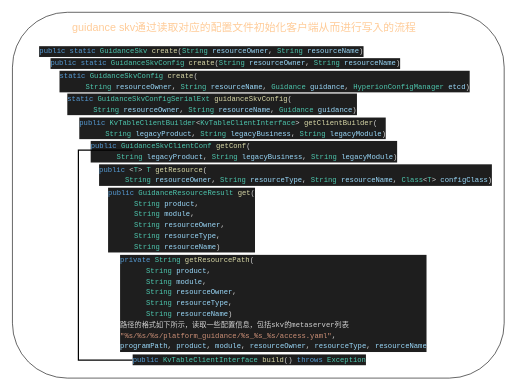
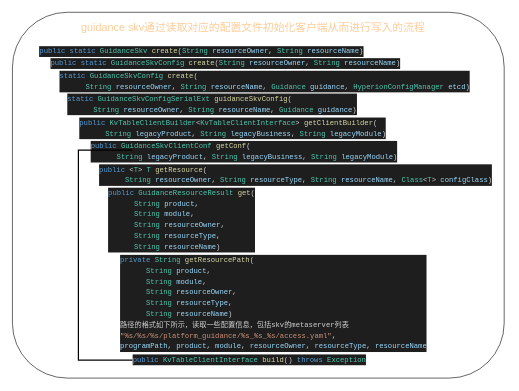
  <mxCell id="0" />
  <mxCell id="1" parent="0" />
  <mxCell id="2" value="" style="rounded=1;whiteSpace=wrap;html=1;" vertex="1" parent="1"><mxGeometry x="20" y="20" width="820" height="610" as="geometry" /></mxCell>
  <mxCell id="3" value="&lt;div style=&quot;color: rgb(212, 212, 212); background-color: rgb(30, 30, 30); font-family: Menlo, Monaco, &amp;quot;Courier New&amp;quot;, monospace; line-height: 18px; white-space-collapse: preserve;&quot;&gt;&lt;span style=&quot;color: #569cd6;&quot;&gt;public&lt;/span&gt; &lt;span style=&quot;color: #569cd6;&quot;&gt;static&lt;/span&gt; &lt;span style=&quot;color: #4ec9b0;&quot;&gt;GuidanceSkv&lt;/span&gt; &lt;span style=&quot;color: #dcdcaa;&quot;&gt;create&lt;/span&gt;(&lt;span style=&quot;color: #4ec9b0;&quot;&gt;String&lt;/span&gt; &lt;span style=&quot;color: #9cdcfe;&quot;&gt;resourceOwner&lt;/span&gt;, &lt;span style=&quot;color: #4ec9b0;&quot;&gt;String&lt;/span&gt; &lt;span style=&quot;color: #9cdcfe;&quot;&gt;resourceName&lt;/span&gt;)&lt;/div&gt;" style="text;html=1;align=center;verticalAlign=middle;resizable=0;points=[];autosize=1;strokeColor=none;fillColor=none;" vertex="1" parent="1"><mxGeometry x="50" y="70" width="570" height="30" as="geometry" /></mxCell>
  <mxCell id="4" value="&lt;div style=&quot;color: rgb(212, 212, 212); background-color: rgb(30, 30, 30); font-family: Menlo, Monaco, &amp;quot;Courier New&amp;quot;, monospace; line-height: 18px; white-space-collapse: preserve;&quot;&gt;&lt;span style=&quot;color: #569cd6;&quot;&gt;public&lt;/span&gt; &lt;span style=&quot;color: #569cd6;&quot;&gt;static&lt;/span&gt; &lt;span style=&quot;color: #4ec9b0;&quot;&gt;GuidanceSkvConfig&lt;/span&gt; &lt;span style=&quot;color: #dcdcaa;&quot;&gt;create&lt;/span&gt;(&lt;span style=&quot;color: #4ec9b0;&quot;&gt;String&lt;/span&gt; &lt;span style=&quot;color: #9cdcfe;&quot;&gt;resourceOwner&lt;/span&gt;, &lt;span style=&quot;color: #4ec9b0;&quot;&gt;String&lt;/span&gt; &lt;span style=&quot;color: #9cdcfe;&quot;&gt;resourceName&lt;/span&gt;)&lt;/div&gt;" style="text;html=1;align=center;verticalAlign=middle;resizable=0;points=[];autosize=1;strokeColor=none;fillColor=none;" vertex="1" parent="1"><mxGeometry x="70" y="90" width="610" height="30" as="geometry" /></mxCell>
  <mxCell id="5" value="&lt;div style=&quot;color: rgb(212, 212, 212); background-color: rgb(30, 30, 30); font-family: Menlo, Monaco, &amp;quot;Courier New&amp;quot;, monospace; line-height: 18px; white-space-collapse: preserve;&quot;&gt;&lt;div&gt;&lt;span style=&quot;color: #569cd6;&quot;&gt;static&lt;/span&gt; &lt;span style=&quot;color: #4ec9b0;&quot;&gt;GuidanceSkvConfig&lt;/span&gt; &lt;span style=&quot;color: #dcdcaa;&quot;&gt;create&lt;/span&gt;(&lt;/div&gt;&lt;div&gt;      &lt;span style=&quot;color: #4ec9b0;&quot;&gt;String&lt;/span&gt; &lt;span style=&quot;color: #9cdcfe;&quot;&gt;resourceOwner&lt;/span&gt;, &lt;span style=&quot;color: #4ec9b0;&quot;&gt;String&lt;/span&gt; &lt;span style=&quot;color: #9cdcfe;&quot;&gt;resourceName&lt;/span&gt;, &lt;span style=&quot;color: #4ec9b0;&quot;&gt;Guidance&lt;/span&gt; &lt;span style=&quot;color: #9cdcfe;&quot;&gt;guidance&lt;/span&gt;, &lt;span style=&quot;color: #4ec9b0;&quot;&gt;HyperionConfigManager&lt;/span&gt; &lt;span style=&quot;color: #9cdcfe;&quot;&gt;etcd&lt;/span&gt;)&lt;/div&gt;&lt;/div&gt;" style="text;html=1;align=left;verticalAlign=middle;resizable=0;points=[];autosize=1;strokeColor=none;fillColor=none;" vertex="1" parent="1"><mxGeometry x="97" y="110" width="710" height="50" as="geometry" /></mxCell>
  <mxCell id="6" value="&lt;div style=&quot;color: rgb(212, 212, 212); background-color: rgb(30, 30, 30); font-family: Menlo, Monaco, &amp;quot;Courier New&amp;quot;, monospace; line-height: 18px; white-space-collapse: preserve;&quot;&gt;&lt;div&gt;&lt;span style=&quot;color: #569cd6;&quot;&gt;static&lt;/span&gt; &lt;span style=&quot;color: #4ec9b0;&quot;&gt;GuidanceSkvConfigSerialExt&lt;/span&gt; &lt;span style=&quot;color: #dcdcaa;&quot;&gt;guidanceSkvConfig&lt;/span&gt;(&lt;/div&gt;&lt;div&gt;      &lt;span style=&quot;color: #4ec9b0;&quot;&gt;String&lt;/span&gt; &lt;span style=&quot;color: #9cdcfe;&quot;&gt;resourceOwner&lt;/span&gt;, &lt;span style=&quot;color: #4ec9b0;&quot;&gt;String&lt;/span&gt; &lt;span style=&quot;color: #9cdcfe;&quot;&gt;resourceName&lt;/span&gt;, &lt;span style=&quot;color: #4ec9b0;&quot;&gt;Guidance&lt;/span&gt; &lt;span style=&quot;color: #9cdcfe;&quot;&gt;guidance&lt;/span&gt;)&lt;/div&gt;&lt;/div&gt;" style="text;html=1;align=left;verticalAlign=middle;resizable=0;points=[];autosize=1;strokeColor=none;fillColor=none;" vertex="1" parent="1"><mxGeometry x="110" y="148" width="510" height="50" as="geometry" /></mxCell>
  <mxCell id="7" value="&lt;div style=&quot;color: rgb(212, 212, 212); background-color: rgb(30, 30, 30); font-family: Menlo, Monaco, &amp;quot;Courier New&amp;quot;, monospace; line-height: 18px; white-space-collapse: preserve;&quot;&gt;&lt;div&gt;&lt;span style=&quot;color: #569cd6;&quot;&gt;public&lt;/span&gt; &lt;span style=&quot;color: #4ec9b0;&quot;&gt;KvTableClientBuilder&lt;/span&gt;&amp;lt;&lt;span style=&quot;color: #4ec9b0;&quot;&gt;KvTableClientInterface&lt;/span&gt;&amp;gt; &lt;span style=&quot;color: #dcdcaa;&quot;&gt;getClientBuilder&lt;/span&gt;(&lt;/div&gt;&lt;div&gt;      &lt;span style=&quot;color: #4ec9b0;&quot;&gt;String&lt;/span&gt; &lt;span style=&quot;color: #9cdcfe;&quot;&gt;legacyProduct&lt;/span&gt;, &lt;span style=&quot;color: #4ec9b0;&quot;&gt;String&lt;/span&gt; &lt;span style=&quot;color: #9cdcfe;&quot;&gt;legacyBusiness&lt;/span&gt;, &lt;span style=&quot;color: #4ec9b0;&quot;&gt;String&lt;/span&gt; &lt;span style=&quot;color: #9cdcfe;&quot;&gt;legacyModule&lt;/span&gt;)&lt;/div&gt;&lt;/div&gt;" style="text;html=1;align=left;verticalAlign=middle;resizable=0;points=[];autosize=1;strokeColor=none;fillColor=none;" vertex="1" parent="1"><mxGeometry x="130" y="188" width="540" height="50" as="geometry" /></mxCell>
  <mxCell id="8" value="&lt;div style=&quot;color: rgb(212, 212, 212); background-color: rgb(30, 30, 30); font-family: Menlo, Monaco, &amp;quot;Courier New&amp;quot;, monospace; line-height: 18px; white-space-collapse: preserve;&quot;&gt;&lt;div&gt;&lt;span style=&quot;color: #569cd6;&quot;&gt;public&lt;/span&gt; &lt;span style=&quot;color: #4ec9b0;&quot;&gt;GuidanceSkvClientConf&lt;/span&gt; &lt;span style=&quot;color: #dcdcaa;&quot;&gt;getConf&lt;/span&gt;(&lt;/div&gt;&lt;div&gt;      &lt;span style=&quot;color: #4ec9b0;&quot;&gt;String&lt;/span&gt; &lt;span style=&quot;color: #9cdcfe;&quot;&gt;legacyProduct&lt;/span&gt;, &lt;span style=&quot;color: #4ec9b0;&quot;&gt;String&lt;/span&gt; &lt;span style=&quot;color: #9cdcfe;&quot;&gt;legacyBusiness&lt;/span&gt;, &lt;span style=&quot;color: #4ec9b0;&quot;&gt;String&lt;/span&gt; &lt;span style=&quot;color: #9cdcfe;&quot;&gt;legacyModule&lt;/span&gt;)&lt;/div&gt;&lt;/div&gt;" style="text;html=1;align=left;verticalAlign=middle;resizable=0;points=[];autosize=1;strokeColor=none;fillColor=none;" vertex="1" parent="1"><mxGeometry x="149" y="227" width="540" height="50" as="geometry" /></mxCell>
  <mxCell id="9" value="&lt;div style=&quot;color: rgb(212, 212, 212); background-color: rgb(30, 30, 30); font-family: Menlo, Monaco, &amp;quot;Courier New&amp;quot;, monospace; line-height: 18px; white-space-collapse: preserve;&quot;&gt;&lt;div&gt;&lt;span style=&quot;color: #569cd6;&quot;&gt;public&lt;/span&gt; &amp;lt;&lt;span style=&quot;color: #4ec9b0;&quot;&gt;T&lt;/span&gt;&amp;gt; &lt;span style=&quot;color: #4ec9b0;&quot;&gt;T&lt;/span&gt; &lt;span style=&quot;color: #dcdcaa;&quot;&gt;getResource&lt;/span&gt;(&lt;/div&gt;&lt;div&gt;      &lt;span style=&quot;color: #4ec9b0;&quot;&gt;String&lt;/span&gt; &lt;span style=&quot;color: #9cdcfe;&quot;&gt;resourceOwner&lt;/span&gt;, &lt;span style=&quot;color: #4ec9b0;&quot;&gt;String&lt;/span&gt; &lt;span style=&quot;color: #9cdcfe;&quot;&gt;resourceType&lt;/span&gt;, &lt;span style=&quot;color: #4ec9b0;&quot;&gt;String&lt;/span&gt; &lt;span style=&quot;color: #9cdcfe;&quot;&gt;resourceName&lt;/span&gt;, &lt;span style=&quot;color: #4ec9b0;&quot;&gt;Class&lt;/span&gt;&amp;lt;&lt;span style=&quot;color: #4ec9b0;&quot;&gt;T&lt;/span&gt;&amp;gt; &lt;span style=&quot;color: #9cdcfe;&quot;&gt;configClass&lt;/span&gt;)&lt;/div&gt;&lt;/div&gt;" style="text;html=1;align=left;verticalAlign=middle;resizable=0;points=[];autosize=1;strokeColor=none;fillColor=none;" vertex="1" parent="1"><mxGeometry x="163" y="266" width="680" height="50" as="geometry" /></mxCell>
  <mxCell id="10" value="&lt;div style=&quot;color: rgb(212, 212, 212); background-color: rgb(30, 30, 30); font-family: Menlo, Monaco, &amp;quot;Courier New&amp;quot;, monospace; line-height: 18px; white-space-collapse: preserve;&quot;&gt;&lt;div&gt;&lt;span style=&quot;color: #569cd6;&quot;&gt;public&lt;/span&gt; &lt;span style=&quot;color: #4ec9b0;&quot;&gt;GuidanceResourceResult&lt;/span&gt; &lt;span style=&quot;color: #dcdcaa;&quot;&gt;get&lt;/span&gt;(&lt;/div&gt;&lt;div&gt;      &lt;span style=&quot;color: #4ec9b0;&quot;&gt;String&lt;/span&gt; &lt;span style=&quot;color: #9cdcfe;&quot;&gt;product&lt;/span&gt;,&lt;/div&gt;&lt;div&gt;      &lt;span style=&quot;color: #4ec9b0;&quot;&gt;String&lt;/span&gt; &lt;span style=&quot;color: #9cdcfe;&quot;&gt;module&lt;/span&gt;,&lt;/div&gt;&lt;div&gt;      &lt;span style=&quot;color: #4ec9b0;&quot;&gt;String&lt;/span&gt; &lt;span style=&quot;color: #9cdcfe;&quot;&gt;resourceOwner&lt;/span&gt;,&lt;/div&gt;&lt;div&gt;      &lt;span style=&quot;color: #4ec9b0;&quot;&gt;String&lt;/span&gt; &lt;span style=&quot;color: #9cdcfe;&quot;&gt;resourceType&lt;/span&gt;,&lt;/div&gt;&lt;div&gt;      &lt;span style=&quot;color: #4ec9b0;&quot;&gt;String&lt;/span&gt; &lt;span style=&quot;color: #9cdcfe;&quot;&gt;resourceName&lt;/span&gt;)&lt;/div&gt;&lt;/div&gt;" style="text;html=1;align=left;verticalAlign=middle;resizable=0;points=[];autosize=1;strokeColor=none;fillColor=none;" vertex="1" parent="1"><mxGeometry x="178" y="306" width="270" height="120" as="geometry" /></mxCell>
  <mxCell id="11" value="&lt;div style=&quot;color: rgb(212, 212, 212); background-color: rgb(30, 30, 30); font-family: Menlo, Monaco, &amp;quot;Courier New&amp;quot;, monospace; line-height: 18px; white-space-collapse: preserve;&quot;&gt;&lt;div&gt;&lt;span style=&quot;color: #569cd6;&quot;&gt;private&lt;/span&gt; &lt;span style=&quot;color: #4ec9b0;&quot;&gt;String&lt;/span&gt; &lt;span style=&quot;color: #dcdcaa;&quot;&gt;getResourcePath&lt;/span&gt;(&lt;/div&gt;&lt;div&gt;      &lt;span style=&quot;color: #4ec9b0;&quot;&gt;String&lt;/span&gt; &lt;span style=&quot;color: #9cdcfe;&quot;&gt;product&lt;/span&gt;,&lt;/div&gt;&lt;div&gt;      &lt;span style=&quot;color: #4ec9b0;&quot;&gt;String&lt;/span&gt; &lt;span style=&quot;color: #9cdcfe;&quot;&gt;module&lt;/span&gt;,&lt;/div&gt;&lt;div&gt;      &lt;span style=&quot;color: #4ec9b0;&quot;&gt;String&lt;/span&gt; &lt;span style=&quot;color: #9cdcfe;&quot;&gt;resourceOwner&lt;/span&gt;,&lt;/div&gt;&lt;div&gt;      &lt;span style=&quot;color: #4ec9b0;&quot;&gt;String&lt;/span&gt; &lt;span style=&quot;color: #9cdcfe;&quot;&gt;resourceType&lt;/span&gt;,&lt;/div&gt;&lt;div&gt;      &lt;span style=&quot;color: #4ec9b0;&quot;&gt;String&lt;/span&gt; &lt;span style=&quot;color: #9cdcfe;&quot;&gt;resourceName&lt;/span&gt;)&lt;/div&gt;&lt;div&gt;路径的格式如下所示，读取一些配置信息，包括skv的metaserver列表&lt;/div&gt;&lt;div&gt;&lt;div style=&quot;line-height: 18px;&quot;&gt;&lt;div&gt;&lt;span style=&quot;color: #ce9178;&quot;&gt;&quot;%s/%s/%s/platform_guidance/%s_%s_%s/access.yaml&quot;&lt;/span&gt;,&lt;/div&gt;&lt;div&gt;&lt;span style=&quot;color: #9cdcfe;&quot;&gt;programPath&lt;/span&gt;, &lt;span style=&quot;color: #9cdcfe;&quot;&gt;product&lt;/span&gt;, &lt;span style=&quot;color: #9cdcfe;&quot;&gt;module&lt;/span&gt;, &lt;span style=&quot;color: #9cdcfe;&quot;&gt;resourceOwner&lt;/span&gt;, &lt;span style=&quot;color: #9cdcfe;&quot;&gt;resourceType&lt;/span&gt;, &lt;span style=&quot;color: #9cdcfe;&quot;&gt;resourceName&lt;/span&gt;&lt;/div&gt;&lt;/div&gt;&lt;/div&gt;&lt;/div&gt;" style="text;html=1;align=left;verticalAlign=middle;resizable=0;points=[];autosize=1;strokeColor=none;fillColor=none;" vertex="1" parent="1"><mxGeometry x="198" y="415" width="540" height="180" as="geometry" /></mxCell>
  <mxCell id="12" value="&lt;div style=&quot;color: rgb(212, 212, 212); background-color: rgb(30, 30, 30); font-family: Menlo, Monaco, &amp;quot;Courier New&amp;quot;, monospace; line-height: 18px; white-space-collapse: preserve;&quot;&gt;&lt;span style=&quot;color: #569cd6;&quot;&gt;public&lt;/span&gt; &lt;span style=&quot;color: #4ec9b0;&quot;&gt;KvTableClientInterface&lt;/span&gt; &lt;span style=&quot;color: #dcdcaa;&quot;&gt;build&lt;/span&gt;() &lt;span style=&quot;color: #569cd6;&quot;&gt;throws&lt;/span&gt; &lt;span style=&quot;color: #4ec9b0;&quot;&gt;Exception&lt;/span&gt;&lt;/div&gt;" style="text;html=1;align=center;verticalAlign=middle;resizable=0;points=[];autosize=1;strokeColor=none;fillColor=none;" vertex="1" parent="1"><mxGeometry x="210" y="584" width="410" height="30" as="geometry" /></mxCell>
  <mxCell id="13" value="" style="strokeWidth=2;html=1;shape=mxgraph.flowchart.annotation_1;align=left;pointerEvents=1;" vertex="1" parent="1"><mxGeometry x="130" y="250" width="90" height="350" as="geometry" /></mxCell>
- <mxCell id="14" value="&lt;font color=&quot;#ffcc99&quot; style=&quot;font-size: 18px;&quot;&gt;guidance skv通过读取对应的配置文件初始化客户端从而进行写入的流程&lt;/font&gt;" style="text;html=1;align=left;verticalAlign=middle;whiteSpace=wrap;rounded=0;" vertex="1" parent="1"><mxGeometry x="118" y="30" width="592" height="30" as="geometry" /></mxCell>
+ <mxCell id="14" value="&lt;font color=&quot;#ffcc99&quot; style=&quot;font-size: 18px;&quot;&gt;guidance skv通过读取对应的配置文件初始化客户端从而进行写入的流程&lt;/font&gt;" style="text;html=1;align=left;verticalAlign=middle;whiteSpace=wrap;rounded=0;" vertex="1" parent="1"><mxGeometry x="133" y="30" width="592" height="30" as="geometry" /></mxCell>
